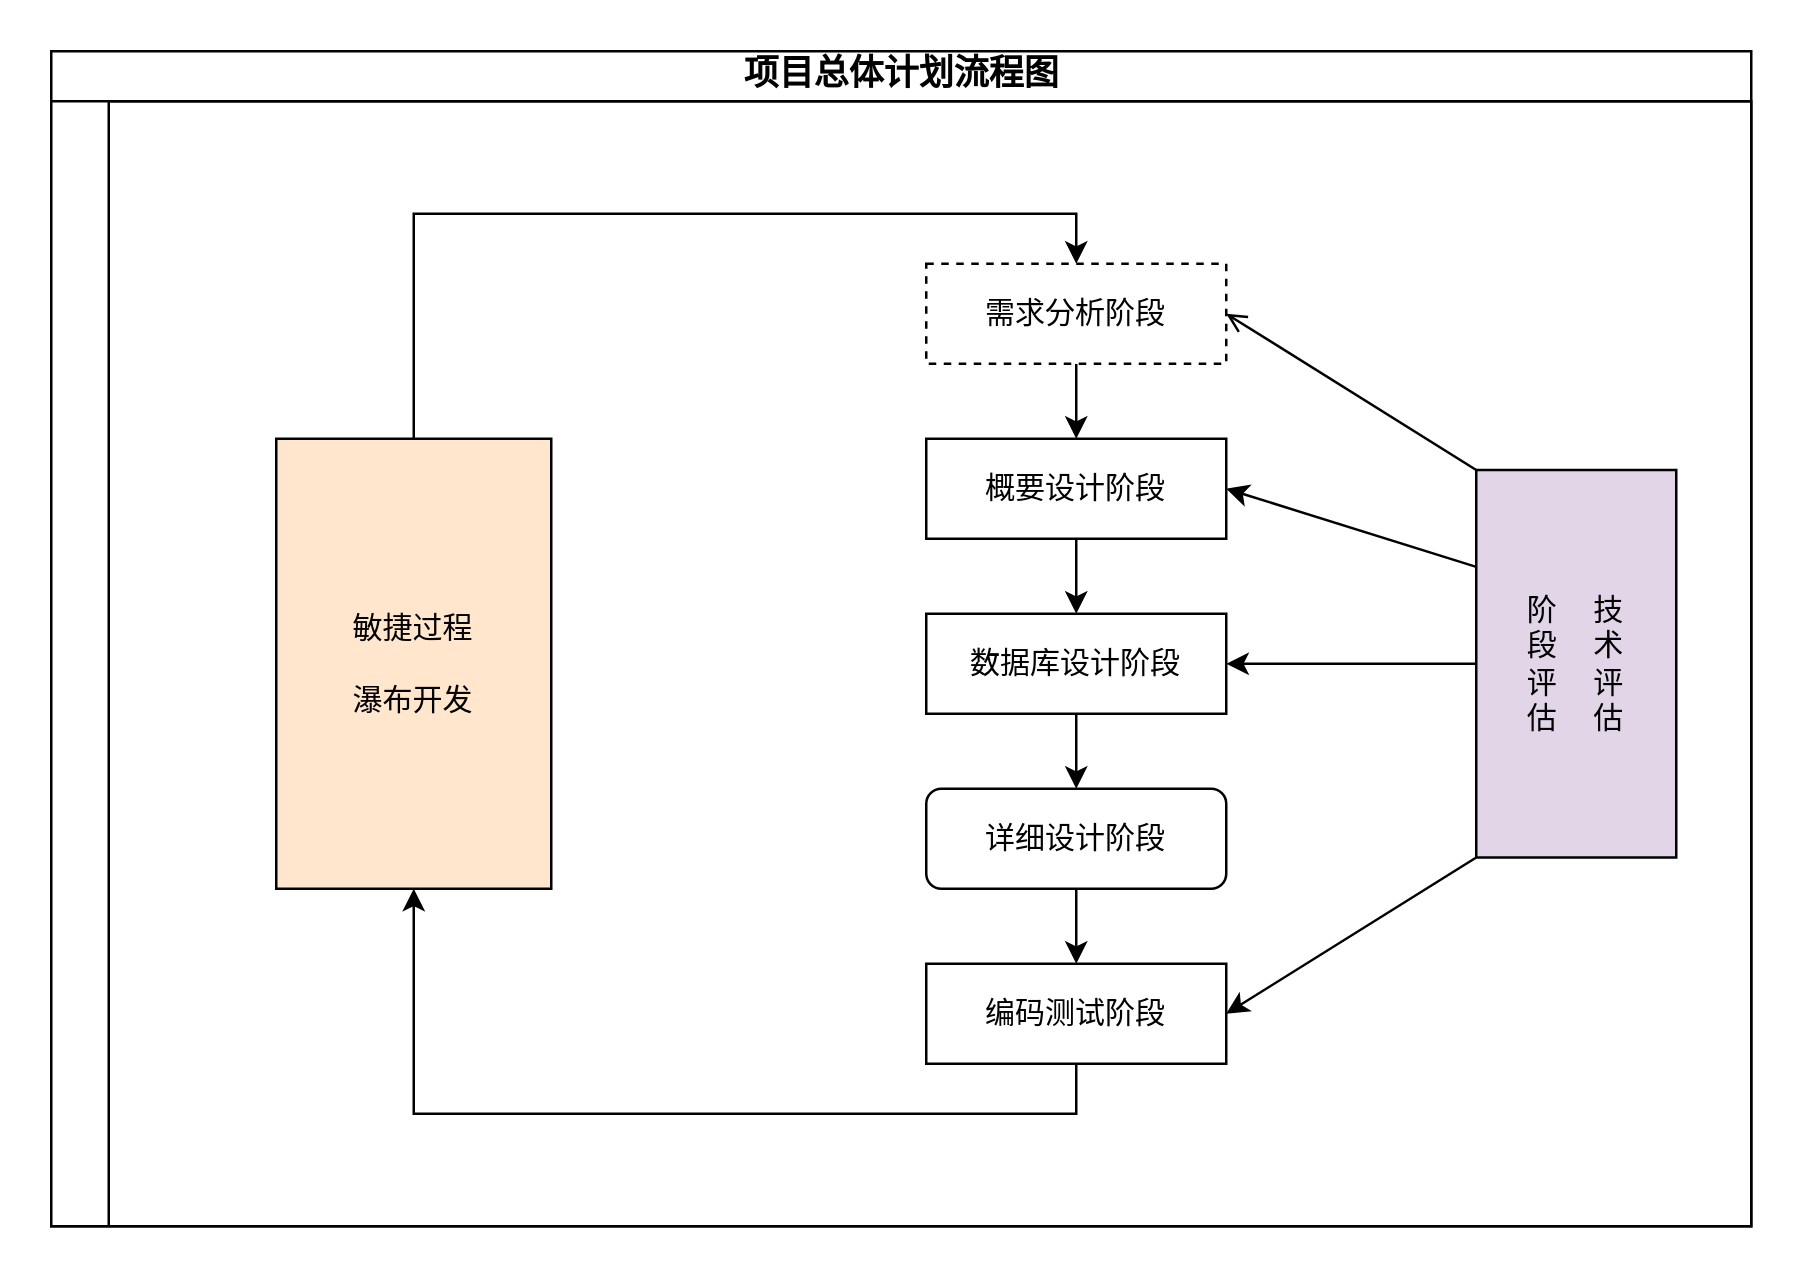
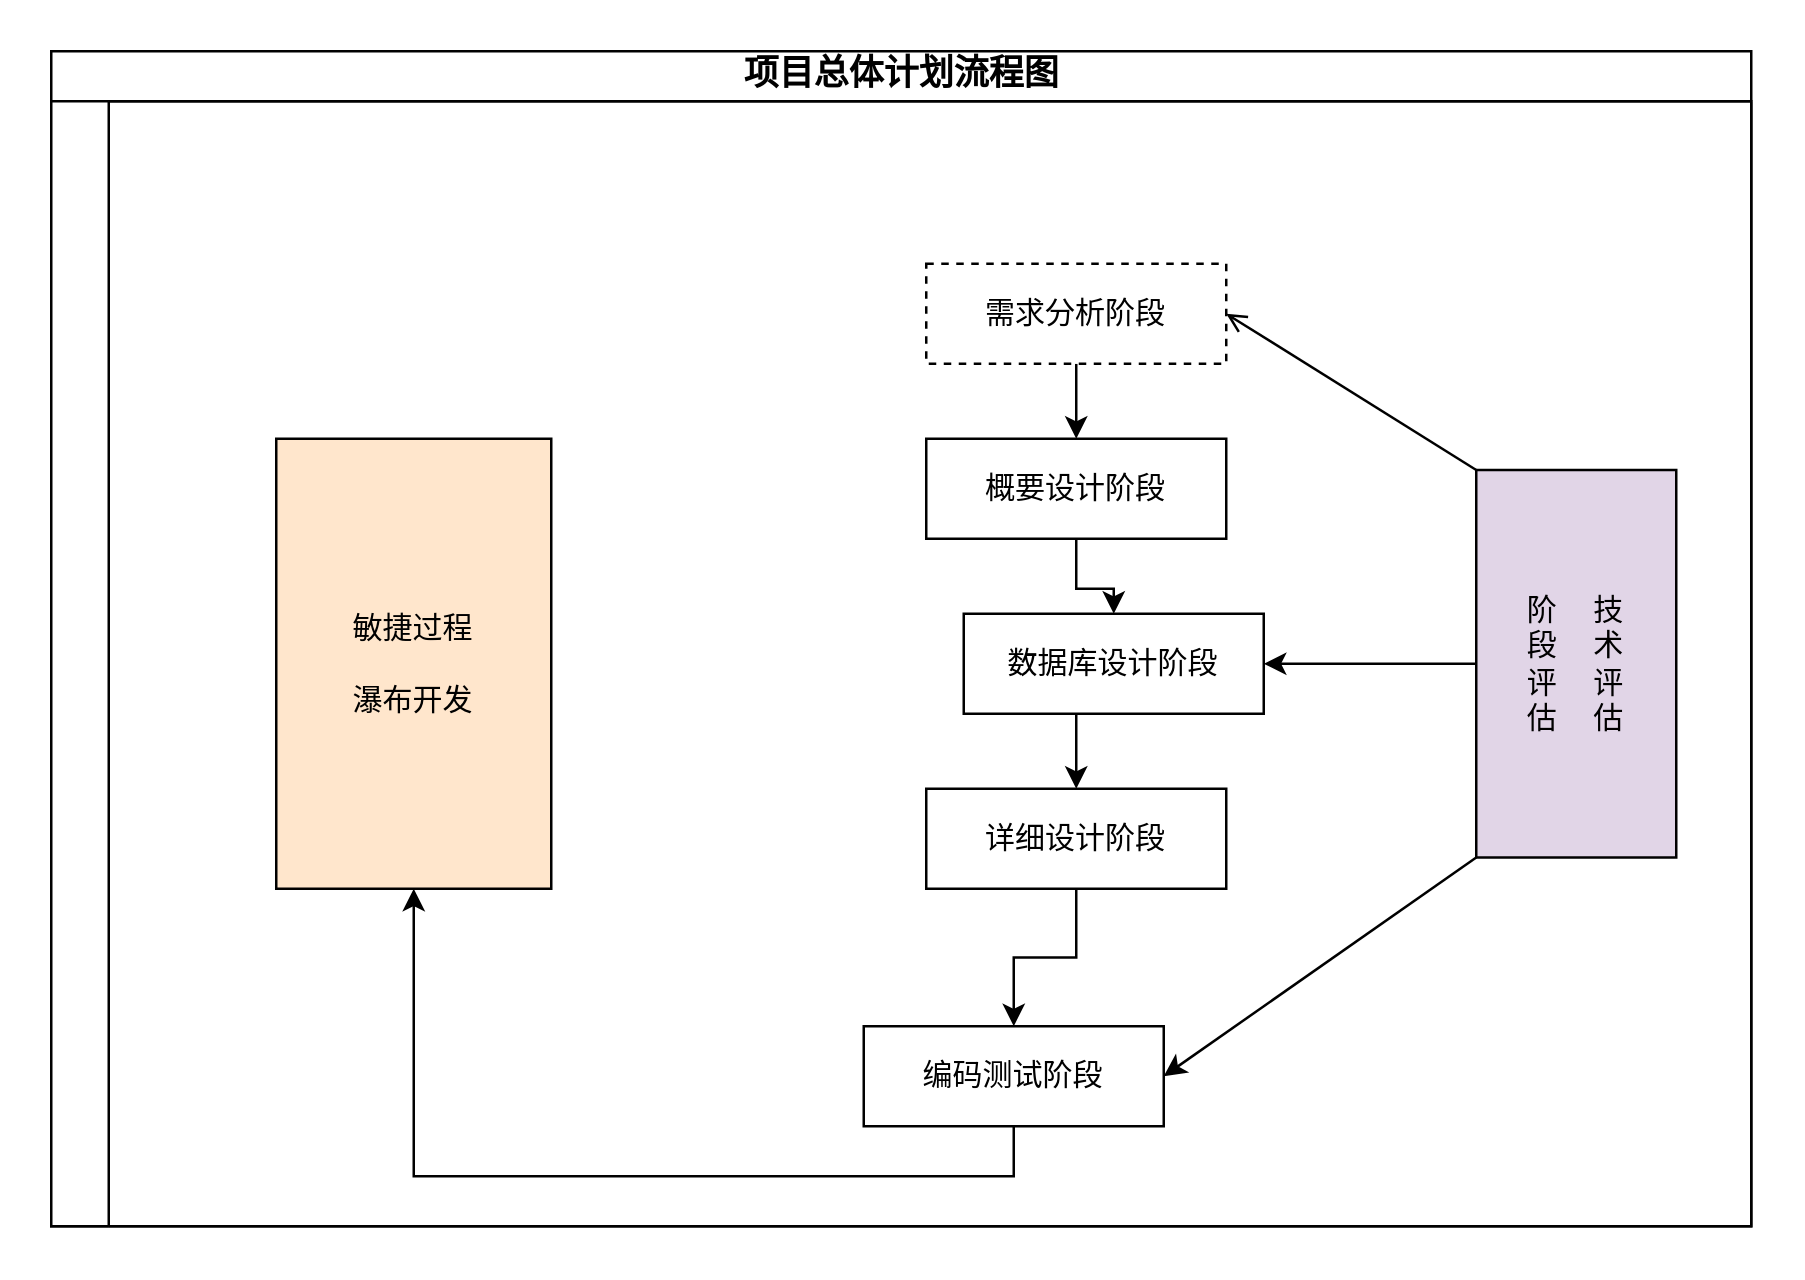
  <mxCell id="0" />
  <mxCell id="1" parent="0" />
  <mxCell id="2" value="&lt;font style=&quot;font-size: 14px;&quot;&gt;项目总体计划流程图&lt;/font&gt;" style="swimlane;html=1;childLayout=stackLayout;horizontal=1;startSize=20;horizontalStack=0;rounded=0;shadow=0;labelBackgroundColor=none;strokeWidth=1;fontFamily=Verdana;fontSize=8;align=center;" vertex="1" parent="1"><mxGeometry x="20" y="20" width="680" height="470" as="geometry" /></mxCell>
  <mxCell id="3" value="" style="swimlane;horizontal=0;whiteSpace=wrap;html=1;" vertex="1" parent="2"><mxGeometry y="20" width="680" height="450" as="geometry" /></mxCell>
  <mxCell id="4" style="edgeStyle=orthogonalEdgeStyle;rounded=0;orthogonalLoop=1;jettySize=auto;html=1;exitX=0.5;exitY=1;exitDx=0;exitDy=0;" edge="1" parent="3" source="5" target="9"><mxGeometry relative="1" as="geometry" /></mxCell>
  <mxCell id="5" value="概要设计阶段" style="rounded=0;whiteSpace=wrap;html=1;" vertex="1" parent="3"><mxGeometry x="350" y="135" width="120" height="40" as="geometry" /></mxCell>
  <mxCell id="6" style="edgeStyle=orthogonalEdgeStyle;rounded=0;orthogonalLoop=1;jettySize=auto;html=1;exitX=0.5;exitY=1;exitDx=0;exitDy=0;entryX=0.5;entryY=0;entryDx=0;entryDy=0;" edge="1" parent="3" source="7" target="5"><mxGeometry relative="1" as="geometry" /></mxCell>
  <mxCell id="7" value="需求分析阶段" style="rounded=0;whiteSpace=wrap;html=1;dashed=1;" vertex="1" parent="3"><mxGeometry x="350" y="65" width="120" height="40" as="geometry" /></mxCell>
  <mxCell id="8" style="edgeStyle=orthogonalEdgeStyle;rounded=0;orthogonalLoop=1;jettySize=auto;html=1;exitX=0.5;exitY=1;exitDx=0;exitDy=0;entryX=0.5;entryY=0;entryDx=0;entryDy=0;" edge="1" parent="3" source="9" target="11"><mxGeometry relative="1" as="geometry" /></mxCell>
- <mxCell id="9" value="数据库设计阶段" style="rounded=0;whiteSpace=wrap;html=1;" vertex="1" parent="3"><mxGeometry x="350" y="205" width="120" height="40" as="geometry" /></mxCell>
+ <mxCell id="9" value="数据库设计阶段" style="rounded=0;whiteSpace=wrap;html=1;" vertex="1" parent="3"><mxGeometry x="365" y="205" width="120" height="40" as="geometry" /></mxCell>
  <mxCell id="10" style="edgeStyle=orthogonalEdgeStyle;rounded=0;orthogonalLoop=1;jettySize=auto;html=1;exitX=0.5;exitY=1;exitDx=0;exitDy=0;entryX=0.5;entryY=0;entryDx=0;entryDy=0;" edge="1" parent="3" source="11" target="13"><mxGeometry relative="1" as="geometry" /></mxCell>
- <mxCell id="11" value="详细设计阶段" style="whiteSpace=wrap;html=1;rounded=1;" vertex="1" parent="3"><mxGeometry x="350" y="275" width="120" height="40" as="geometry" /></mxCell>
+ <mxCell id="11" value="详细设计阶段" style="rounded=0;whiteSpace=wrap;html=1;" vertex="1" parent="3"><mxGeometry x="350" y="275" width="120" height="40" as="geometry" /></mxCell>
  <mxCell id="12" style="edgeStyle=orthogonalEdgeStyle;rounded=0;orthogonalLoop=1;jettySize=auto;html=1;exitX=0.5;exitY=1;exitDx=0;exitDy=0;entryX=0.5;entryY=1;entryDx=0;entryDy=0;" edge="1" parent="3" source="13" target="15"><mxGeometry relative="1" as="geometry" /></mxCell>
- <mxCell id="13" value="编码测试阶段" style="rounded=0;whiteSpace=wrap;html=1;" vertex="1" parent="3"><mxGeometry x="350" y="345" width="120" height="40" as="geometry" /></mxCell>
- <mxCell id="14" style="edgeStyle=orthogonalEdgeStyle;rounded=0;orthogonalLoop=1;jettySize=auto;html=1;exitX=0.5;exitY=0;exitDx=0;exitDy=0;entryX=0.5;entryY=0;entryDx=0;entryDy=0;" edge="1" parent="3" source="15" target="7"><mxGeometry relative="1" as="geometry" /></mxCell>
+ <mxCell id="13" value="编码测试阶段" style="rounded=0;whiteSpace=wrap;html=1;" vertex="1" parent="3"><mxGeometry x="325" y="370" width="120" height="40" as="geometry" /></mxCell>
  <mxCell id="15" value="敏捷过程&lt;br&gt;&lt;br&gt;瀑布开发" style="rounded=0;whiteSpace=wrap;html=1;fillColor=#ffe6cc;" vertex="1" parent="3"><mxGeometry x="90" y="135" width="110" height="180" as="geometry" /></mxCell>
  <mxCell id="16" style="rounded=0;orthogonalLoop=1;jettySize=auto;html=1;exitX=0;exitY=0;exitDx=0;exitDy=0;entryX=1;entryY=0.5;entryDx=0;entryDy=0;endArrow=open;" edge="1" parent="3" source="19" target="7"><mxGeometry relative="1" as="geometry" /></mxCell>
- <mxCell id="17" style="rounded=0;orthogonalLoop=1;jettySize=auto;html=1;exitX=0;exitY=0.25;exitDx=0;exitDy=0;entryX=1;entryY=0.5;entryDx=0;entryDy=0;" edge="1" parent="3" source="19" target="5"><mxGeometry relative="1" as="geometry" /></mxCell>
  <mxCell id="18" style="rounded=0;orthogonalLoop=1;jettySize=auto;html=1;exitX=0;exitY=1;exitDx=0;exitDy=0;entryX=1;entryY=0.5;entryDx=0;entryDy=0;" edge="1" parent="3" source="19" target="13"><mxGeometry relative="1" as="geometry" /></mxCell>
  <mxCell id="19" value="阶&lt;span style=&quot;white-space: pre;&quot;&gt;&#09;&lt;/span&gt;技&lt;br&gt;段&lt;span style=&quot;white-space: pre;&quot;&gt;&#09;&lt;/span&gt;术&lt;br&gt;评&lt;span style=&quot;white-space: pre;&quot;&gt;&#09;&lt;/span&gt;评&lt;br&gt;估&lt;span style=&quot;white-space: pre;&quot;&gt;&#09;&lt;/span&gt;估" style="rounded=0;whiteSpace=wrap;html=1;horizontal=1;rotation=0;fillColor=#e1d5e7;" vertex="1" parent="3"><mxGeometry x="570" y="147.5" width="80" height="155" as="geometry" /></mxCell>
  <mxCell id="20" style="edgeStyle=orthogonalEdgeStyle;rounded=0;orthogonalLoop=1;jettySize=auto;html=1;exitX=0;exitY=0.5;exitDx=0;exitDy=0;entryX=1;entryY=0.5;entryDx=0;entryDy=0;" edge="1" parent="3" source="19" target="9"><mxGeometry relative="1" as="geometry"><mxPoint x="490" y="210" as="targetPoint" /></mxGeometry></mxCell>
